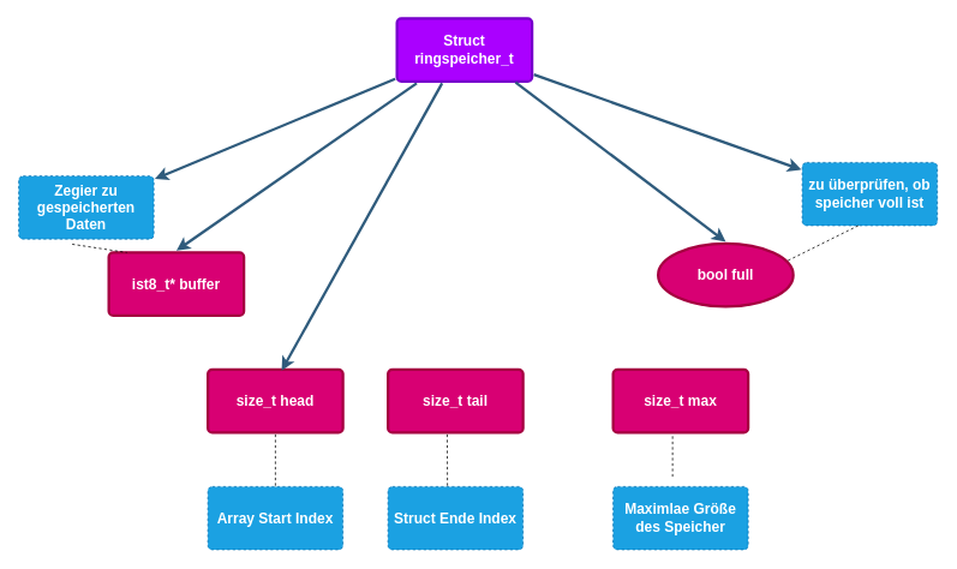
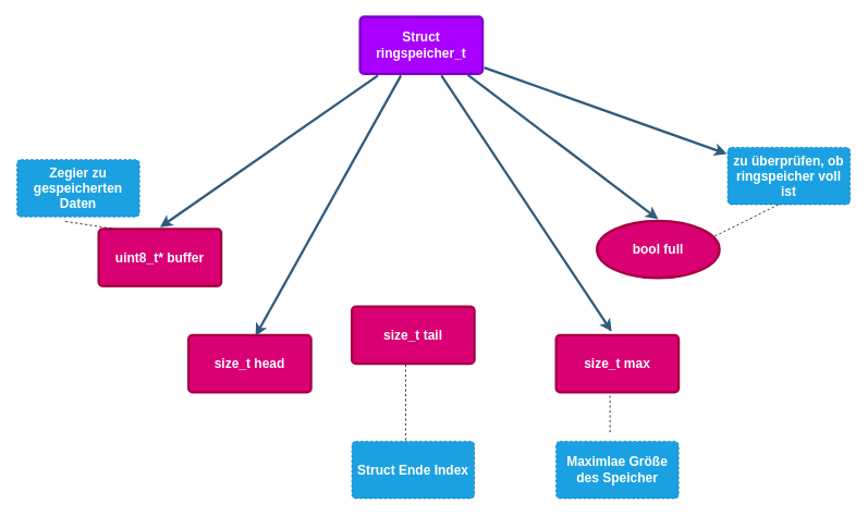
  <mxCell id="0" />
  <mxCell id="1" parent="0" />
  <mxCell id="2" value="" style="edgeStyle=none;rounded=0;jumpStyle=none;html=1;shadow=0;labelBackgroundColor=none;startArrow=none;startFill=0;endArrow=classic;endFill=1;jettySize=auto;orthogonalLoop=1;strokeColor=#2F5B7C;strokeWidth=3;fontFamily=Helvetica;fontSize=16;fontColor=#23445D;spacing=5;" parent="1" source="5" target="15" edge="1"><mxGeometry relative="1" as="geometry"><mxPoint x="530" y="400" as="targetPoint" /></mxGeometry></mxCell>
- <mxCell id="3" value="" style="edgeStyle=none;rounded=0;jumpStyle=none;html=1;shadow=0;labelBackgroundColor=none;startArrow=none;startFill=0;endArrow=classic;endFill=1;jettySize=auto;orthogonalLoop=1;strokeColor=#2F5B7C;strokeWidth=3;fontFamily=Helvetica;fontSize=16;fontColor=#23445D;spacing=5;" parent="1" source="5" target="13" edge="1"><mxGeometry relative="1" as="geometry"><mxPoint x="773" y="415.5" as="targetPoint" /></mxGeometry></mxCell>
+ <mxCell id="3" value="" style="edgeStyle=none;rounded=0;jumpStyle=none;html=1;shadow=0;labelBackgroundColor=none;startArrow=none;startFill=0;endArrow=classic;endFill=1;jettySize=auto;orthogonalLoop=1;strokeColor=#2F5B7C;strokeWidth=3;fontFamily=Helvetica;fontSize=16;fontColor=#23445D;spacing=5;entryX=0.455;entryY=-0.03;entryDx=0;entryDy=0;entryPerimeter=0;" parent="1" source="5" target="8" edge="1"><mxGeometry relative="1" as="geometry"><mxPoint x="773" y="415.5" as="targetPoint" /></mxGeometry></mxCell>
  <mxCell id="4" value="" style="edgeStyle=none;rounded=0;jumpStyle=none;html=1;shadow=0;labelBackgroundColor=none;startArrow=none;startFill=0;endArrow=classic;endFill=1;jettySize=auto;orthogonalLoop=1;strokeColor=#2F5B7C;strokeWidth=3;fontFamily=Helvetica;fontSize=16;fontColor=#23445D;spacing=5;entryX=0.5;entryY=0;entryDx=0;entryDy=0;" parent="1" source="5" target="6" edge="1"><mxGeometry relative="1" as="geometry"><mxPoint x="347" y="415.5" as="targetPoint" /><Array as="points" /></mxGeometry></mxCell>
  <mxCell id="5" value="Struct ringspeicher_t" style="rounded=1;whiteSpace=wrap;html=1;shadow=0;labelBackgroundColor=none;strokeColor=#7700CC;strokeWidth=3;fillColor=#aa00ff;fontFamily=Helvetica;fontSize=16;fontColor=#ffffff;align=center;fontStyle=1;spacing=5;arcSize=7;perimeterSpacing=2;" parent="1" vertex="1"><mxGeometry x="440" y="20" width="150" height="70" as="geometry" /></mxCell>
- <mxCell id="6" value="ist8_t* buffer" style="rounded=1;whiteSpace=wrap;html=1;shadow=0;labelBackgroundColor=none;strokeColor=#A50040;strokeWidth=3;fillColor=#d80073;fontFamily=Helvetica;fontSize=16;fontColor=#ffffff;align=center;fontStyle=1;spacing=5;arcSize=7;perimeterSpacing=2;" vertex="1" parent="1"><mxGeometry x="120" y="280" width="150" height="70" as="geometry" /></mxCell>
+ <mxCell id="6" value="uint8_t* buffer" style="rounded=1;whiteSpace=wrap;html=1;shadow=0;labelBackgroundColor=none;strokeColor=#A50040;strokeWidth=3;fillColor=#d80073;fontFamily=Helvetica;fontSize=16;fontColor=#ffffff;align=center;fontStyle=1;spacing=5;arcSize=7;perimeterSpacing=2;" vertex="1" parent="1"><mxGeometry x="120" y="280" width="150" height="70" as="geometry" /></mxCell>
  <mxCell id="7" value="size_t head" style="rounded=1;whiteSpace=wrap;html=1;shadow=0;labelBackgroundColor=none;strokeColor=#A50040;strokeWidth=3;fillColor=#d80073;fontFamily=Helvetica;fontSize=16;fontColor=#ffffff;align=center;fontStyle=1;spacing=5;arcSize=7;perimeterSpacing=2;" vertex="1" parent="1"><mxGeometry x="230" y="410" width="150" height="70" as="geometry" /></mxCell>
  <mxCell id="8" value="size_t max" style="rounded=1;whiteSpace=wrap;html=1;shadow=0;labelBackgroundColor=none;strokeColor=#A50040;strokeWidth=3;fillColor=#d80073;fontFamily=Helvetica;fontSize=16;fontColor=#ffffff;align=center;fontStyle=1;spacing=5;arcSize=7;perimeterSpacing=2;" vertex="1" parent="1"><mxGeometry x="680" y="410" width="150" height="70" as="geometry" /></mxCell>
- <mxCell id="9" value="size_t tail" style="rounded=1;whiteSpace=wrap;html=1;shadow=0;labelBackgroundColor=none;strokeColor=#A50040;strokeWidth=3;fillColor=#d80073;fontFamily=Helvetica;fontSize=16;fontColor=#ffffff;align=center;fontStyle=1;spacing=5;arcSize=7;perimeterSpacing=2;" vertex="1" parent="1"><mxGeometry x="430" y="410" width="150" height="70" as="geometry" /></mxCell>
+ <mxCell id="9" value="size_t tail" style="rounded=1;whiteSpace=wrap;html=1;shadow=0;labelBackgroundColor=none;strokeColor=#A50040;strokeWidth=3;fillColor=#d80073;fontFamily=Helvetica;fontSize=16;fontColor=#ffffff;align=center;fontStyle=1;spacing=5;arcSize=7;perimeterSpacing=2;" vertex="1" parent="1"><mxGeometry x="430" y="375" width="150" height="70" as="geometry" /></mxCell>
  <mxCell id="10" value="bool full" style="ellipse;whiteSpace=wrap;html=1;shadow=0;labelBackgroundColor=none;strokeColor=#A50040;strokeWidth=3;fillColor=#d80073;fontFamily=Helvetica;fontSize=16;fontColor=#ffffff;align=center;fontStyle=1;spacing=5;arcSize=7;perimeterSpacing=2;" vertex="1" parent="1"><mxGeometry x="730" y="270" width="150" height="70" as="geometry" /></mxCell>
  <mxCell id="11" value="" style="edgeStyle=none;rounded=0;jumpStyle=none;html=1;shadow=0;labelBackgroundColor=none;startArrow=none;startFill=0;endArrow=classic;endFill=1;jettySize=auto;orthogonalLoop=1;strokeColor=#2F5B7C;strokeWidth=3;fontFamily=Helvetica;fontSize=16;fontColor=#23445D;spacing=5;entryX=0.545;entryY=0.041;entryDx=0;entryDy=0;entryPerimeter=0;exitX=0.338;exitY=1;exitDx=0;exitDy=0;exitPerimeter=0;" edge="1" parent="1" source="5" target="7"><mxGeometry relative="1" as="geometry"><mxPoint x="480.136" y="140" as="sourcePoint" /><mxPoint x="502" y="398" as="targetPoint" /></mxGeometry></mxCell>
  <mxCell id="12" value="" style="edgeStyle=none;rounded=0;jumpStyle=none;html=1;shadow=0;labelBackgroundColor=none;startArrow=none;startFill=0;endArrow=classic;endFill=1;jettySize=auto;orthogonalLoop=1;strokeColor=#2F5B7C;strokeWidth=3;fontFamily=Helvetica;fontSize=16;fontColor=#23445D;spacing=5;entryX=0.5;entryY=0;entryDx=0;entryDy=0;exitX=0.868;exitY=0.987;exitDx=0;exitDy=0;exitPerimeter=0;" edge="1" parent="1" source="5" target="10"><mxGeometry relative="1" as="geometry"><mxPoint x="543.613" y="132" as="sourcePoint" /><mxPoint x="763.07" y="415.78" as="targetPoint" /><Array as="points" /></mxGeometry></mxCell>
  <mxCell id="13" value="Zegier zu gespeicherten Daten" style="rounded=1;whiteSpace=wrap;html=1;shadow=0;labelBackgroundColor=none;strokeColor=#006EAF;strokeWidth=1;fillColor=#1ba1e2;fontFamily=Helvetica;fontSize=16;fontColor=#ffffff;align=center;fontStyle=1;spacing=5;arcSize=7;perimeterSpacing=1;dashed=1;" vertex="1" parent="1"><mxGeometry x="20" y="195" width="150" height="70" as="geometry" /></mxCell>
  <mxCell id="14" value="" style="endArrow=none;dashed=1;html=1;entryX=0.143;entryY=0.027;entryDx=0;entryDy=0;entryPerimeter=0;exitX=0.397;exitY=1.066;exitDx=0;exitDy=0;exitPerimeter=0;" edge="1" parent="1" source="13" target="6"><mxGeometry width="50" height="50" relative="1" as="geometry"><mxPoint x="80" y="550" as="sourcePoint" /><mxPoint x="130" y="500" as="targetPoint" /></mxGeometry></mxCell>
- <mxCell id="15" value="zu überprüfen, ob speicher voll ist" style="rounded=1;whiteSpace=wrap;html=1;shadow=0;labelBackgroundColor=none;strokeColor=#006EAF;strokeWidth=1;fillColor=#1ba1e2;fontFamily=Helvetica;fontSize=16;fontColor=#ffffff;align=center;fontStyle=1;spacing=5;arcSize=7;perimeterSpacing=1;dashed=1;" vertex="1" parent="1"><mxGeometry x="890" y="180" width="150" height="70" as="geometry" /></mxCell>
- <mxCell id="16" value="Array Start Index" style="rounded=1;whiteSpace=wrap;html=1;shadow=0;labelBackgroundColor=none;strokeColor=#006EAF;strokeWidth=1;fillColor=#1ba1e2;fontFamily=Helvetica;fontSize=16;fontColor=#ffffff;align=center;fontStyle=1;spacing=5;arcSize=7;perimeterSpacing=1;dashed=1;" vertex="1" parent="1"><mxGeometry x="230" y="540" width="150" height="70" as="geometry" /></mxCell>
+ <mxCell id="15" value="zu überprüfen, ob ringspeicher voll ist" style="rounded=1;whiteSpace=wrap;html=1;shadow=0;labelBackgroundColor=none;strokeColor=#006EAF;strokeWidth=1;fillColor=#1ba1e2;fontFamily=Helvetica;fontSize=16;fontColor=#ffffff;align=center;fontStyle=1;spacing=5;arcSize=7;perimeterSpacing=1;dashed=1;" vertex="1" parent="1"><mxGeometry x="890" y="180" width="150" height="70" as="geometry" /></mxCell>
  <mxCell id="17" value="Struct Ende Index" style="rounded=1;whiteSpace=wrap;html=1;shadow=0;labelBackgroundColor=none;strokeColor=#006EAF;strokeWidth=1;fillColor=#1ba1e2;fontFamily=Helvetica;fontSize=16;fontColor=#ffffff;align=center;fontStyle=1;spacing=5;arcSize=7;perimeterSpacing=1;dashed=1;" vertex="1" parent="1"><mxGeometry x="430" y="540" width="150" height="70" as="geometry" /></mxCell>
  <mxCell id="18" value="Maximlae Größe des Speicher" style="rounded=1;whiteSpace=wrap;html=1;shadow=0;labelBackgroundColor=none;strokeColor=#006EAF;strokeWidth=1;fillColor=#1ba1e2;fontFamily=Helvetica;fontSize=16;fontColor=#ffffff;align=center;fontStyle=1;spacing=5;arcSize=7;perimeterSpacing=1;dashed=1;" vertex="1" parent="1"><mxGeometry x="680" y="540" width="150" height="70" as="geometry" /></mxCell>
  <mxCell id="19" value="" style="endArrow=none;dashed=1;html=1;entryX=0.42;entryY=0.984;entryDx=0;entryDy=0;entryPerimeter=0;exitX=1;exitY=0.25;exitDx=0;exitDy=0;" edge="1" parent="1" source="10" target="15"><mxGeometry width="50" height="50" relative="1" as="geometry"><mxPoint x="0" y="690" as="sourcePoint" /><mxPoint x="50" y="640" as="targetPoint" /></mxGeometry></mxCell>
- <mxCell id="20" value="" style="endArrow=none;dashed=1;html=1;entryX=0.5;entryY=1;entryDx=0;entryDy=0;" edge="1" parent="1" source="16" target="7"><mxGeometry width="50" height="50" relative="1" as="geometry"><mxPoint x="20" y="680" as="sourcePoint" /><mxPoint x="70" y="630" as="targetPoint" /></mxGeometry></mxCell>
  <mxCell id="21" value="" style="endArrow=none;dashed=1;html=1;entryX=0.44;entryY=0.971;entryDx=0;entryDy=0;entryPerimeter=0;" edge="1" parent="1" target="9"><mxGeometry width="50" height="50" relative="1" as="geometry"><mxPoint x="496" y="539" as="sourcePoint" /><mxPoint x="70" y="630" as="targetPoint" /></mxGeometry></mxCell>
  <mxCell id="22" value="" style="endArrow=none;dashed=1;html=1;" edge="1" parent="1"><mxGeometry width="50" height="50" relative="1" as="geometry"><mxPoint x="746" y="529" as="sourcePoint" /><mxPoint x="746" y="481" as="targetPoint" /></mxGeometry></mxCell>
